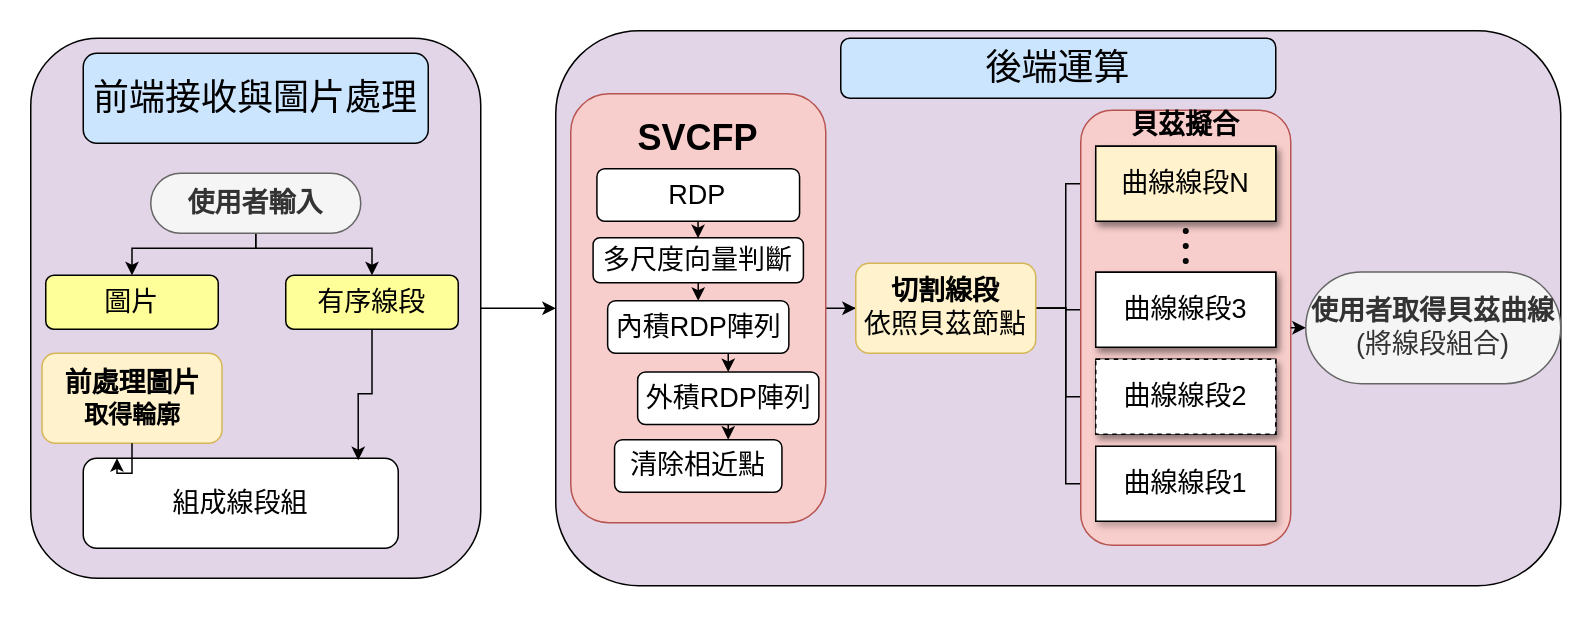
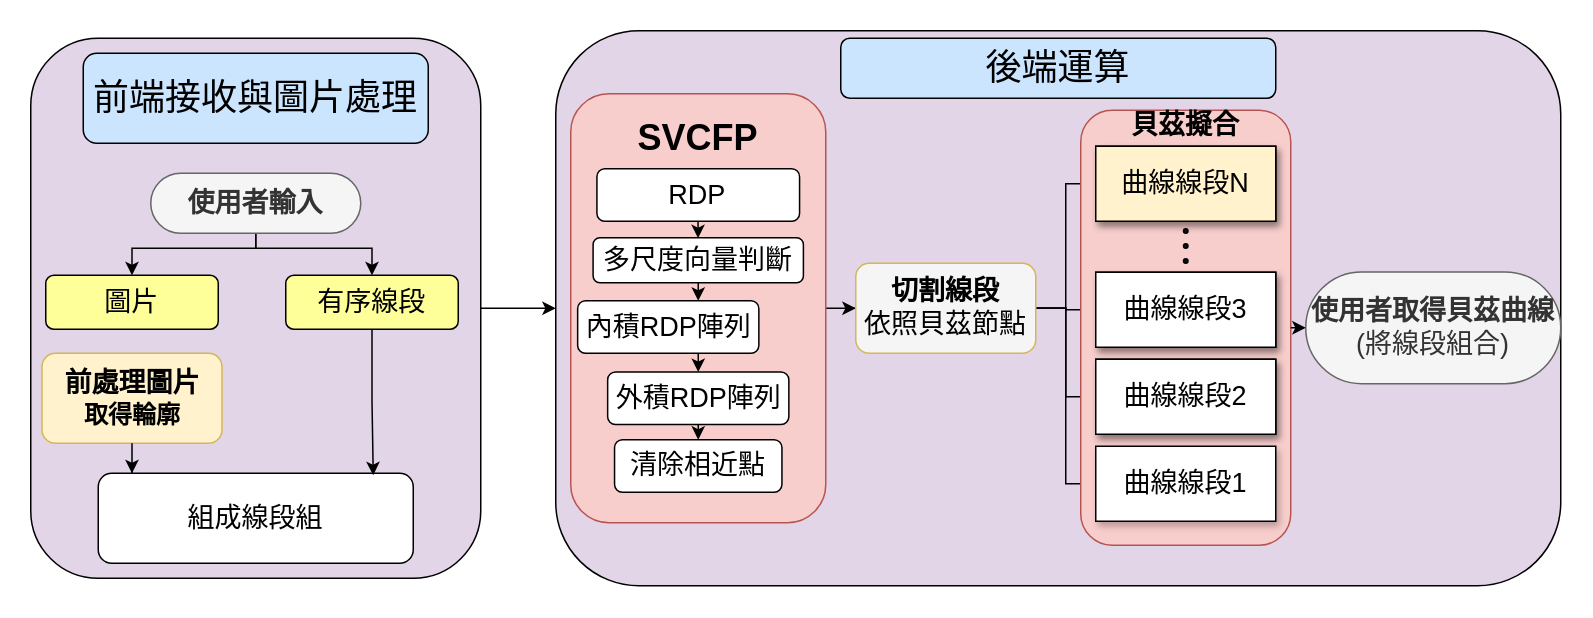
  <mxCell id="0" />
  <mxCell id="1" parent="0" />
  <mxCell id="2" value="" style="rounded=1;whiteSpace=wrap;html=1;fillColor=light-dark(#E1D5E7,var(--ge-dark-color, #121212));" parent="1" vertex="1"><mxGeometry x="370" y="20" width="670" height="370" as="geometry" /></mxCell>
  <mxCell id="3" style="edgeStyle=orthogonalEdgeStyle;rounded=0;orthogonalLoop=1;jettySize=auto;html=1;" edge="1" parent="1" source="4" target="14"><mxGeometry relative="1" as="geometry" /></mxCell>
  <mxCell id="4" value="" style="rounded=1;whiteSpace=wrap;html=1;fillColor=#f8cecc;strokeColor=#b85450;glass=0;" vertex="1" parent="1"><mxGeometry x="380" y="62" width="170" height="286" as="geometry" /></mxCell>
  <mxCell id="5" style="edgeStyle=orthogonalEdgeStyle;rounded=0;orthogonalLoop=1;jettySize=auto;html=1;entryX=0;entryY=0.5;entryDx=0;entryDy=0;" edge="1" parent="1" source="6" target="2"><mxGeometry relative="1" as="geometry" /></mxCell>
  <mxCell id="6" value="" style="rounded=1;whiteSpace=wrap;html=1;fillColor=light-dark(#E1D5E7,var(--ge-dark-color, #121212));" parent="1" vertex="1"><mxGeometry x="20" y="25" width="300" height="360" as="geometry" /></mxCell>
  <mxCell id="7" style="edgeStyle=orthogonalEdgeStyle;rounded=0;orthogonalLoop=1;jettySize=auto;html=1;entryX=0.5;entryY=0;entryDx=0;entryDy=0;" parent="1" source="9" target="31" edge="1"><mxGeometry relative="1" as="geometry"><Array as="points"><mxPoint x="170" y="165" /><mxPoint x="88" y="165" /></Array></mxGeometry></mxCell>
  <mxCell id="8" style="edgeStyle=orthogonalEdgeStyle;rounded=0;orthogonalLoop=1;jettySize=auto;html=1;entryX=0.5;entryY=0;entryDx=0;entryDy=0;" parent="1" source="9" target="32" edge="1"><mxGeometry relative="1" as="geometry"><Array as="points"><mxPoint x="170" y="165" /><mxPoint x="248" y="165" /></Array></mxGeometry></mxCell>
  <mxCell id="9" value="&lt;b style=&quot;&quot;&gt;&lt;font style=&quot;font-size: 18px;&quot;&gt;使用者輸入&lt;/font&gt;&lt;/b&gt;" style="rounded=1;whiteSpace=wrap;html=1;fillColor=#f5f5f5;strokeColor=#666666;fontColor=#333333;arcSize=50;fontSize=15;" parent="1" vertex="1"><mxGeometry x="100" y="115" width="140" height="40" as="geometry" /></mxCell>
  <mxCell id="10" style="edgeStyle=orthogonalEdgeStyle;rounded=0;orthogonalLoop=1;jettySize=auto;html=1;exitX=1;exitY=0.5;exitDx=0;exitDy=0;entryX=0;entryY=0.5;entryDx=0;entryDy=0;endArrow=block;endFill=1;" parent="1" source="14" target="19" edge="1"><mxGeometry relative="1" as="geometry"><mxPoint x="720" y="368" as="sourcePoint" /></mxGeometry></mxCell>
  <mxCell id="11" style="edgeStyle=orthogonalEdgeStyle;rounded=0;orthogonalLoop=1;jettySize=auto;html=1;exitX=1;exitY=0.5;exitDx=0;exitDy=0;entryX=0;entryY=0.5;entryDx=0;entryDy=0;endArrow=block;endFill=1;" parent="1" source="14" target="20" edge="1"><mxGeometry relative="1" as="geometry"><mxPoint x="720" y="335" as="sourcePoint" /></mxGeometry></mxCell>
  <mxCell id="12" style="edgeStyle=orthogonalEdgeStyle;rounded=0;orthogonalLoop=1;jettySize=auto;html=1;entryX=0;entryY=0.5;entryDx=0;entryDy=0;" parent="1" source="14" target="28" edge="1"><mxGeometry relative="1" as="geometry" /></mxCell>
  <mxCell id="13" style="edgeStyle=orthogonalEdgeStyle;rounded=0;orthogonalLoop=1;jettySize=auto;html=1;entryX=0;entryY=0.5;entryDx=0;entryDy=0;" parent="1" source="14" target="21" edge="1"><mxGeometry relative="1" as="geometry" /></mxCell>
- <mxCell id="14" value="&lt;font style=&quot;font-size: 18px;&quot;&gt;&lt;b style=&quot;&quot;&gt;切割線段&lt;br style=&quot;&quot;&gt;&lt;/b&gt;依照貝茲節點&lt;/font&gt;" style="rounded=1;whiteSpace=wrap;html=1;fillColor=#fff2cc;strokeColor=#d6b656;fontSize=15;" parent="1" vertex="1"><mxGeometry x="570" y="175" width="120" height="60" as="geometry" /></mxCell>
+ <mxCell id="14" value="&lt;font style=&quot;font-size: 18px;&quot;&gt;&lt;b style=&quot;&quot;&gt;切割線段&lt;br style=&quot;&quot;&gt;&lt;/b&gt;依照貝茲節點&lt;/font&gt;" style="rounded=1;whiteSpace=wrap;html=1;fillColor=#f5f5f5;strokeColor=#d6b656;fontSize=15;" parent="1" vertex="1"><mxGeometry x="570" y="175" width="120" height="60" as="geometry" /></mxCell>
  <mxCell id="15" value="&lt;font style=&quot;font-size: 18px;&quot;&gt;&lt;b style=&quot;&quot;&gt;使用者取得貝茲曲線&lt;/b&gt;&lt;br style=&quot;&quot;&gt;(將線段組合)&lt;/font&gt;" style="rounded=1;whiteSpace=wrap;html=1;fillColor=#f5f5f5;strokeColor=#666666;fontColor=#333333;arcSize=50;fontSize=15;" parent="1" vertex="1"><mxGeometry x="870" y="180.75" width="170" height="74.5" as="geometry" /></mxCell>
  <mxCell id="16" value="&lt;b&gt;&lt;font style=&quot;font-size: 18px;&quot;&gt;前處理圖片&lt;/font&gt;&lt;/b&gt;&lt;div&gt;&lt;b&gt;&lt;font size=&quot;3&quot;&gt;取得輪廓&lt;/font&gt;&lt;/b&gt;&lt;/div&gt;" style="rounded=1;whiteSpace=wrap;html=1;fillColor=#fff2cc;strokeColor=#d6b656;fontSize=15;" parent="1" vertex="1"><mxGeometry x="27.5" y="235" width="120" height="60" as="geometry" /></mxCell>
  <mxCell id="17" value="" style="group" parent="1" vertex="1" connectable="0"><mxGeometry x="720" y="73" width="140" height="290" as="geometry" /></mxCell>
  <mxCell id="18" value="" style="rounded=1;whiteSpace=wrap;html=1;fillColor=#f8cecc;strokeColor=#b85450;glass=0;" parent="17" vertex="1"><mxGeometry width="140" height="290" as="geometry" /></mxCell>
  <mxCell id="19" value="手繪曲線線段N&lt;br&gt;" style="rounded=0;whiteSpace=wrap;html=1;shadow=1;" parent="17" vertex="1"><mxGeometry x="10" y="24" width="120" height="50" as="geometry" /></mxCell>
  <mxCell id="20" value="手繪曲線線段2&lt;br&gt;" style="rounded=0;whiteSpace=wrap;html=1;shadow=1;" parent="17" vertex="1"><mxGeometry x="10" y="166" width="120" height="50" as="geometry" /></mxCell>
  <mxCell id="21" value="&lt;font style=&quot;font-size: 18px;&quot;&gt;曲線線段1&lt;/font&gt;" style="rounded=0;whiteSpace=wrap;html=1;shadow=1;fontSize=15;" parent="17" vertex="1"><mxGeometry x="10" y="224" width="120" height="50" as="geometry" /></mxCell>
  <mxCell id="22" value="" style="ellipse;whiteSpace=wrap;html=1;aspect=fixed;fillColor=#0D0D0D;" parent="17" vertex="1"><mxGeometry x="68.5" y="79" width="3" height="3" as="geometry" /></mxCell>
  <mxCell id="23" value="" style="ellipse;whiteSpace=wrap;html=1;aspect=fixed;fillColor=#0D0D0D;" parent="17" vertex="1"><mxGeometry x="68.5" y="89" width="3" height="3" as="geometry" /></mxCell>
  <mxCell id="24" value="" style="ellipse;whiteSpace=wrap;html=1;aspect=fixed;fillColor=#0D0D0D;" parent="17" vertex="1"><mxGeometry x="68.5" y="99" width="3" height="3" as="geometry" /></mxCell>
  <mxCell id="25" value="手繪曲線線段2" style="rounded=0;whiteSpace=wrap;html=1;shadow=1;" parent="17" vertex="1"><mxGeometry x="10" y="108" width="120" height="50" as="geometry" /></mxCell>
  <mxCell id="26" value="&lt;font style=&quot;font-size: 18px;&quot;&gt;貝茲擬合&lt;/font&gt;" style="text;html=1;strokeColor=none;fillColor=none;align=center;verticalAlign=middle;whiteSpace=wrap;rounded=0;fontSize=15;fontStyle=1" parent="17" vertex="1"><mxGeometry x="30" width="80" height="20" as="geometry" /></mxCell>
  <mxCell id="27" value="&lt;font style=&quot;font-size: 18px;&quot;&gt;曲線線段N&lt;/font&gt;" style="rounded=0;whiteSpace=wrap;html=1;shadow=1;fontSize=15;fillColor=#fff2cc;" parent="17" vertex="1"><mxGeometry x="10" y="24" width="120" height="50" as="geometry" /></mxCell>
  <mxCell id="28" value="&lt;font style=&quot;font-size: 18px;&quot;&gt;曲線線段3&lt;/font&gt;" style="rounded=0;whiteSpace=wrap;html=1;shadow=1;fontSize=15;" parent="17" vertex="1"><mxGeometry x="10" y="108" width="120" height="50" as="geometry" /></mxCell>
- <mxCell id="29" value="&lt;font style=&quot;font-size: 18px;&quot;&gt;曲線線段2&lt;/font&gt;" style="rounded=0;whiteSpace=wrap;html=1;shadow=1;fontSize=15;dashed=1;" parent="17" vertex="1"><mxGeometry x="10" y="166" width="120" height="50" as="geometry" /></mxCell>
+ <mxCell id="29" value="&lt;font style=&quot;font-size: 18px;&quot;&gt;曲線線段2&lt;/font&gt;" style="rounded=0;whiteSpace=wrap;html=1;shadow=1;fontSize=15;" parent="17" vertex="1"><mxGeometry x="10" y="166" width="120" height="50" as="geometry" /></mxCell>
  <mxCell id="30" value="&lt;font style=&quot;font-size: 24px;&quot;&gt;前端接收與圖片處理&lt;/font&gt;" style="rounded=1;whiteSpace=wrap;html=1;fillColor=light-dark(#CCE5FF,var(--ge-dark-color, #121212));" parent="1" vertex="1"><mxGeometry x="55" y="35" width="230" height="60" as="geometry" /></mxCell>
  <mxCell id="31" value="&lt;font style=&quot;font-size: 18px;&quot;&gt;圖片&lt;/font&gt;" style="rounded=1;whiteSpace=wrap;html=1;fillColor=light-dark(#FFFF99,var(--ge-dark-color, #121212));" parent="1" vertex="1"><mxGeometry x="30" y="183" width="115" height="36" as="geometry" /></mxCell>
  <mxCell id="32" value="&lt;font style=&quot;font-size: 18px;&quot;&gt;有序線段&lt;/font&gt;" style="rounded=1;whiteSpace=wrap;html=1;fillColor=light-dark(#FFFF99,var(--ge-dark-color, #121212));" parent="1" vertex="1"><mxGeometry x="190" y="183" width="115" height="36" as="geometry" /></mxCell>
- <mxCell id="33" value="&lt;font style=&quot;font-size: 18px;&quot;&gt;組成線段組&lt;/font&gt;" style="rounded=1;whiteSpace=wrap;html=1;" parent="1" vertex="1"><mxGeometry x="55" y="305" width="210" height="60" as="geometry" /></mxCell>
+ <mxCell id="33" value="&lt;font style=&quot;font-size: 18px;&quot;&gt;組成線段組&lt;/font&gt;" style="rounded=1;whiteSpace=wrap;html=1;" parent="1" vertex="1"><mxGeometry x="65" y="315" width="210" height="60" as="geometry" /></mxCell>
  <mxCell id="34" style="edgeStyle=orthogonalEdgeStyle;rounded=0;orthogonalLoop=1;jettySize=auto;html=1;entryX=0.107;entryY=0;entryDx=0;entryDy=0;entryPerimeter=0;" parent="1" source="16" target="33" edge="1"><mxGeometry relative="1" as="geometry" /></mxCell>
  <mxCell id="35" style="edgeStyle=orthogonalEdgeStyle;rounded=0;orthogonalLoop=1;jettySize=auto;html=1;entryX=0.873;entryY=0.022;entryDx=0;entryDy=0;entryPerimeter=0;" parent="1" source="32" target="33" edge="1"><mxGeometry relative="1" as="geometry" /></mxCell>
  <mxCell id="36" value="&lt;font style=&quot;font-size: 18px;&quot;&gt;清除相近點&lt;/font&gt;" style="rounded=1;whiteSpace=wrap;html=1;movable=1;resizable=1;rotatable=1;deletable=1;editable=1;locked=0;connectable=1;" parent="1" vertex="1"><mxGeometry x="409.2" y="292.648" width="111.6" height="35" as="geometry" /></mxCell>
  <mxCell id="37" style="edgeStyle=orthogonalEdgeStyle;rounded=0;orthogonalLoop=1;jettySize=auto;html=1;" edge="1" parent="1" source="38" target="36"><mxGeometry relative="1" as="geometry"><Array as="points"><mxPoint x="470" y="275" /><mxPoint x="470" y="275" /></Array></mxGeometry></mxCell>
- <mxCell id="38" value="&lt;font style=&quot;font-size: 18px;&quot;&gt;外積RDP陣列&lt;/font&gt;" style="rounded=1;whiteSpace=wrap;html=1;movable=1;resizable=1;rotatable=1;deletable=1;editable=1;locked=0;connectable=1;" parent="1" vertex="1"><mxGeometry x="424.6" y="247.5" width="120.8" height="35" as="geometry" /></mxCell>
+ <mxCell id="38" value="&lt;font style=&quot;font-size: 18px;&quot;&gt;外積RDP陣列&lt;/font&gt;" style="rounded=1;whiteSpace=wrap;html=1;movable=1;resizable=1;rotatable=1;deletable=1;editable=1;locked=0;connectable=1;" parent="1" vertex="1"><mxGeometry x="404.6" y="247.5" width="120.8" height="35" as="geometry" /></mxCell>
  <mxCell id="39" style="edgeStyle=orthogonalEdgeStyle;rounded=0;orthogonalLoop=1;jettySize=auto;html=1;entryX=0.5;entryY=0;entryDx=0;entryDy=0;" edge="1" parent="1" source="40" target="38"><mxGeometry relative="1" as="geometry"><Array as="points"><mxPoint x="465" y="235" /><mxPoint x="465" y="235" /></Array></mxGeometry></mxCell>
- <mxCell id="40" value="&lt;font style=&quot;font-size: 18px;&quot;&gt;內積RDP陣列&lt;/font&gt;" style="rounded=1;whiteSpace=wrap;html=1;movable=1;resizable=1;rotatable=1;deletable=1;editable=1;locked=0;connectable=1;" parent="1" vertex="1"><mxGeometry x="404.6" y="200" width="120.8" height="35" as="geometry" /></mxCell>
+ <mxCell id="40" value="&lt;font style=&quot;font-size: 18px;&quot;&gt;內積RDP陣列&lt;/font&gt;" style="rounded=1;whiteSpace=wrap;html=1;movable=1;resizable=1;rotatable=1;deletable=1;editable=1;locked=0;connectable=1;" parent="1" vertex="1"><mxGeometry x="384.6" y="200" width="120.8" height="35" as="geometry" /></mxCell>
  <mxCell id="41" value="" style="edgeStyle=orthogonalEdgeStyle;rounded=0;orthogonalLoop=1;jettySize=auto;html=1;" edge="1" parent="1" source="42" target="40"><mxGeometry relative="1" as="geometry"><Array as="points"><mxPoint x="460" y="205" /><mxPoint x="460" y="205" /></Array></mxGeometry></mxCell>
  <mxCell id="42" value="&lt;font style=&quot;font-size: 18px;&quot;&gt;多尺度向量判斷&lt;/font&gt;" style="rounded=1;whiteSpace=wrap;html=1;movable=1;resizable=1;rotatable=1;deletable=1;editable=1;locked=0;connectable=1;" parent="1" vertex="1"><mxGeometry x="394.9" y="158" width="140.2" height="30" as="geometry" /></mxCell>
  <mxCell id="43" style="edgeStyle=orthogonalEdgeStyle;rounded=0;orthogonalLoop=1;jettySize=auto;html=1;entryX=0.5;entryY=0;entryDx=0;entryDy=0;" edge="1" parent="1"><mxGeometry relative="1" as="geometry"><mxPoint x="464.86" y="147.003" as="sourcePoint" /><mxPoint x="464.86" y="158.293" as="targetPoint" /></mxGeometry></mxCell>
  <mxCell id="44" value="&lt;font style=&quot;font-size: 18px;&quot;&gt;RDP&lt;/font&gt;" style="rounded=1;whiteSpace=wrap;html=1;movable=1;resizable=1;rotatable=1;deletable=1;editable=1;locked=0;connectable=1;" parent="1" vertex="1"><mxGeometry x="397.45" y="112" width="135.1" height="35" as="geometry" /></mxCell>
  <mxCell id="45" value="&lt;font style=&quot;font-size: 24px;&quot;&gt;&lt;b style=&quot;&quot;&gt;SVCFP&lt;/b&gt;&lt;/font&gt;" style="text;html=1;align=center;verticalAlign=middle;whiteSpace=wrap;rounded=0;" vertex="1" parent="1"><mxGeometry x="390" y="72" width="150" height="40" as="geometry" /></mxCell>
  <mxCell id="46" style="edgeStyle=orthogonalEdgeStyle;rounded=0;orthogonalLoop=1;jettySize=auto;html=1;entryX=0;entryY=0.5;entryDx=0;entryDy=0;" edge="1" parent="1" source="18" target="15"><mxGeometry relative="1" as="geometry"><Array as="points"><mxPoint x="860" y="218" /><mxPoint x="860" y="218" /></Array></mxGeometry></mxCell>
  <mxCell id="47" value="&lt;font style=&quot;font-size: 24px;&quot;&gt;後端運算&lt;/font&gt;" style="rounded=1;whiteSpace=wrap;html=1;fillColor=light-dark(#CCE5FF,var(--ge-dark-color, #121212));" vertex="1" parent="1"><mxGeometry x="560" y="25" width="290" height="40" as="geometry" /></mxCell>
